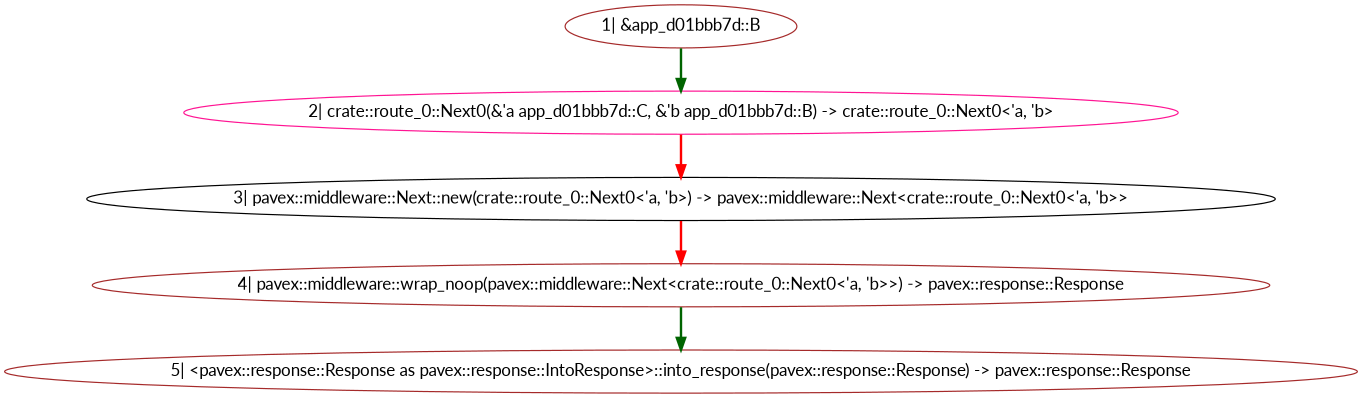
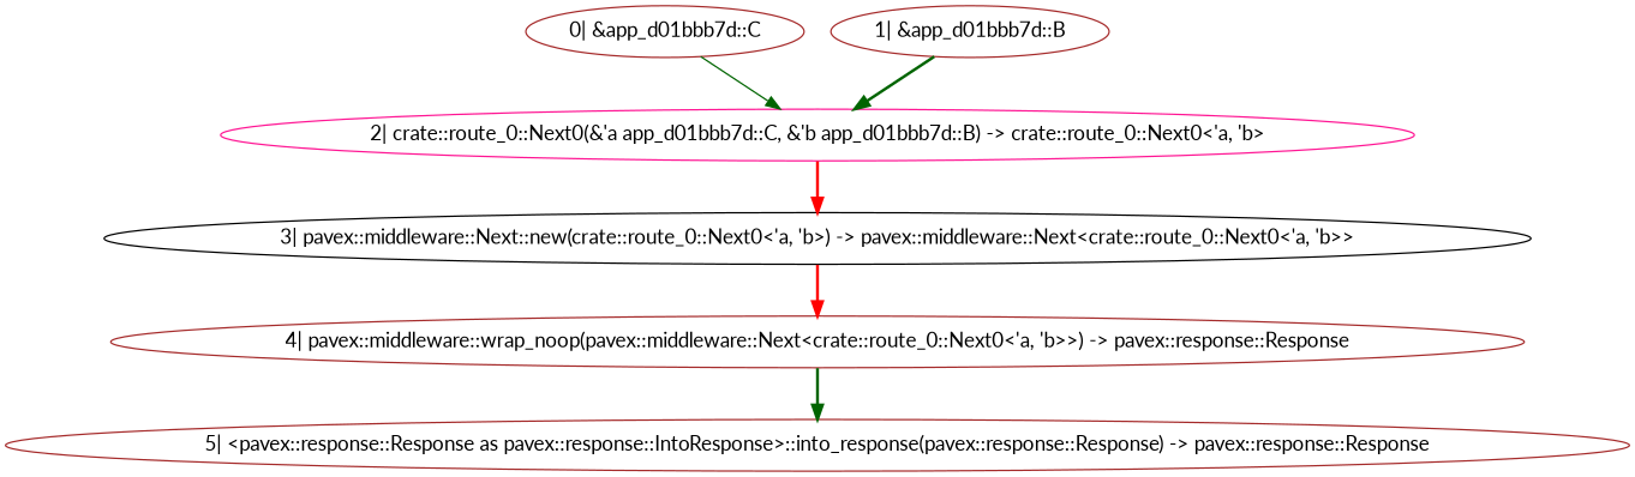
  digraph {
    fontname=Lato
    node [color=brown fontname=Lato]
    edge [color=darkgreen style=bold fontname=Lato]
+   n1 [label="0| &app_d01bbb7d::C"]
    n2 [label="2| crate::route_0::Next0(&'a app_d01bbb7d::C, &'b app_d01bbb7d::B) -> crate::route_0::Next0<'a, 'b>" color=deeppink]
    n3 [label="1| &app_d01bbb7d::B"]
    n4 [label="3| pavex::middleware::Next::new(crate::route_0::Next0<'a, 'b>) -> pavex::middleware::Next<crate::route_0::Next0<'a, 'b>>" color=black]
    n5 [label="4| pavex::middleware::wrap_noop(pavex::middleware::Next<crate::route_0::Next0<'a, 'b>>) -> pavex::response::Response"]
    n6 [label="5| <pavex::response::Response as pavex::response::IntoResponse>::into_response(pavex::response::Response) -> pavex::response::Response"]
+   n1 -> n2 [style=solid]
    n2 -> n4 [color=red]
    n3 -> n2
    n4 -> n5 [color=red]
    n5 -> n6
  }
